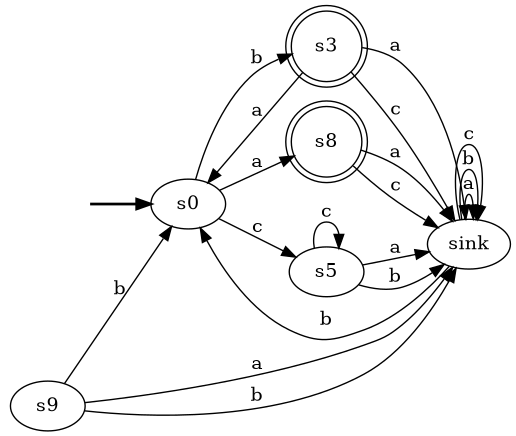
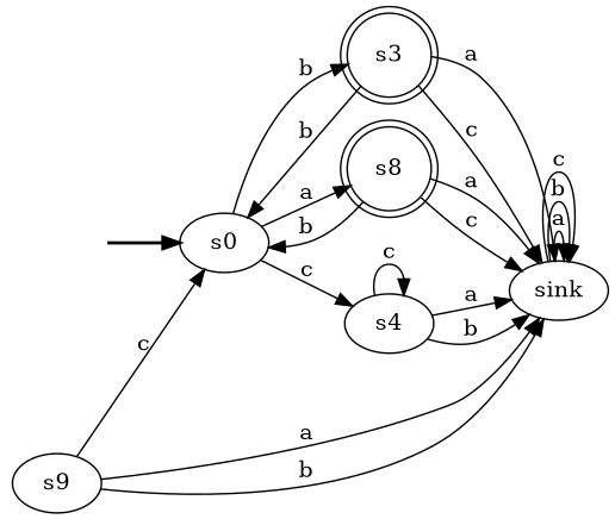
  digraph {
    rankdir=LR
    fake [style=invisible]
    n2 [label=s0 root=true]
    s3 [shape=doublecircle]
    n4 [label=s8 shape=doublecircle]
-   s5
+   s5 [label=s4]
    sink
    n7 [label=s9]
    fake -> n2 [style=bold]
    n2 -> s3 [label=b]
    n2 -> n4 [label=a]
    n2 -> s5 [label=c]
-   s3 -> n2 [label=a]
+   s3 -> n2 [label=b]
    s3 -> sink [label=a]
    s3 -> sink [label=c]
-   sink -> n2 [label=b]
+   n4 -> n2 [label=b]
    n4 -> sink [label=a]
    n4 -> sink [label=c]
    s5 -> s5 [label=c]
    s5 -> sink [label=a]
    s5 -> sink [label=b]
    sink -> sink [label=a]
    sink -> sink [label=b]
    sink -> sink [label=c]
-   n7 -> n2 [label=b]
+   n7 -> n2 [label=c]
    n7 -> sink [label=a]
    n7 -> sink [label=b]
  }
